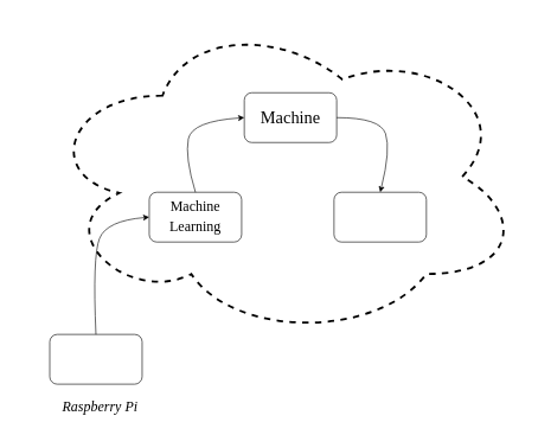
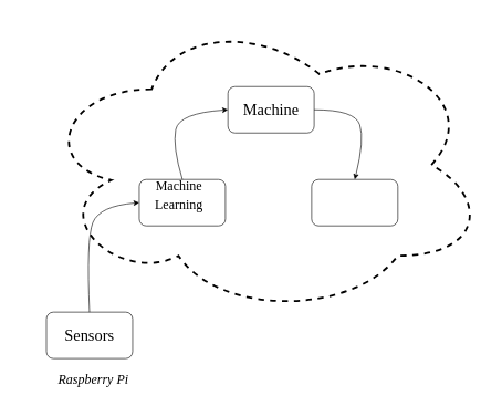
  <mxCell id="0" />
  <mxCell id="1" parent="0" />
  <mxCell id="2" value="" style="rounded=1;whiteSpace=wrap;html=1;" vertex="1" parent="1"><mxGeometry x="69" y="470" width="130" height="70" as="geometry" /></mxCell>
+ <mxCell id="3" value="Sensors" style="text;html=1;strokeColor=none;fillColor=none;align=center;verticalAlign=middle;whiteSpace=wrap;rounded=0;fontFamily=Georgia;fontSize=24;" vertex="1" parent="1"><mxGeometry x="84" y="486.25" width="100" height="37.5" as="geometry" /></mxCell>
  <mxCell id="4" value="" style="ellipse;shape=cloud;whiteSpace=wrap;html=1;dashed=1;fontFamily=Georgia;fontSize=20;strokeWidth=3;" vertex="1" parent="1"><mxGeometry x="59" y="20" width="674.75" height="456.25" as="geometry" /></mxCell>
  <mxCell id="5" value="" style="rounded=1;whiteSpace=wrap;html=1;" vertex="1" parent="1"><mxGeometry x="209" y="270" width="130" height="70" as="geometry" /></mxCell>
- <mxCell id="6" value="&lt;font style=&quot;font-size: 20px;&quot;&gt;Machine Learning&lt;/font&gt;" style="text;html=1;strokeColor=none;fillColor=none;align=center;verticalAlign=middle;whiteSpace=wrap;rounded=0;fontFamily=Georgia;fontSize=24;" vertex="1" parent="1"><mxGeometry x="224" y="286.25" width="100" height="33.75" as="geometry" /></mxCell>
+ <mxCell id="6" value="&lt;font style=&quot;font-size: 20px;&quot;&gt;Machine Learning&lt;/font&gt;" style="text;html=1;strokeColor=none;fillColor=none;align=center;verticalAlign=middle;whiteSpace=wrap;rounded=0;fontFamily=Georgia;fontSize=24;" vertex="1" parent="1"><mxGeometry x="219" y="276.25" width="100" height="33.75" as="geometry" /></mxCell>
  <mxCell id="7" value="" style="rounded=1;whiteSpace=wrap;html=1;" vertex="1" parent="1"><mxGeometry x="342.75" y="130" width="130" height="70" as="geometry" /></mxCell>
  <mxCell id="8" value="Machine" style="text;html=1;strokeColor=none;fillColor=none;align=center;verticalAlign=middle;whiteSpace=wrap;rounded=0;fontFamily=Georgia;fontSize=24;" vertex="1" parent="1"><mxGeometry x="357.75" y="146.25" width="100" height="37.5" as="geometry" /></mxCell>
  <mxCell id="9" value="" style="rounded=1;whiteSpace=wrap;html=1;" vertex="1" parent="1"><mxGeometry x="469" y="270" width="130" height="70" as="geometry" /></mxCell>
  <mxCell id="10" value="" style="curved=1;endArrow=classic;html=1;rounded=0;fontFamily=Georgia;fontSize=20;entryX=0;entryY=0.5;entryDx=0;entryDy=0;exitX=0.5;exitY=0;exitDx=0;exitDy=0;" edge="1" parent="1" source="2" target="5"><mxGeometry width="50" height="50" relative="1" as="geometry"><mxPoint x="149" y="360" as="sourcePoint" /><mxPoint x="199" y="310" as="targetPoint" /><Array as="points"><mxPoint x="129" y="360" /><mxPoint x="149" y="310" /></Array></mxGeometry></mxCell>
  <mxCell id="11" value="&lt;i&gt;&lt;font style=&quot;font-size: 20px;&quot;&gt;Raspberry Pi&lt;/font&gt;&lt;/i&gt;" style="text;html=1;strokeColor=none;fillColor=none;align=center;verticalAlign=middle;whiteSpace=wrap;rounded=0;fontFamily=Georgia;fontSize=24;" vertex="1" parent="1"><mxGeometry x="20.25" y="550" width="240" height="40" as="geometry" /></mxCell>
  <mxCell id="12" value="" style="curved=1;endArrow=classic;html=1;rounded=0;fontFamily=Georgia;fontSize=20;entryX=0;entryY=0.5;entryDx=0;entryDy=0;exitX=0.5;exitY=0;exitDx=0;exitDy=0;" edge="1" parent="1" source="5" target="7"><mxGeometry width="50" height="50" relative="1" as="geometry"><mxPoint x="274" y="220" as="sourcePoint" /><mxPoint x="324" y="170" as="targetPoint" /><Array as="points"><mxPoint x="259" y="220" /><mxPoint x="269" y="170" /></Array></mxGeometry></mxCell>
  <mxCell id="13" value="" style="curved=1;endArrow=classic;html=1;rounded=0;fontFamily=Georgia;fontSize=20;exitX=1;exitY=0.5;exitDx=0;exitDy=0;entryX=0.5;entryY=0;entryDx=0;entryDy=0;" edge="1" parent="1" source="7" target="9"><mxGeometry width="50" height="50" relative="1" as="geometry"><mxPoint x="499" y="170" as="sourcePoint" /><mxPoint x="549" y="120" as="targetPoint" /><Array as="points"><mxPoint x="534" y="165" /><mxPoint x="549" y="210" /></Array></mxGeometry></mxCell>
